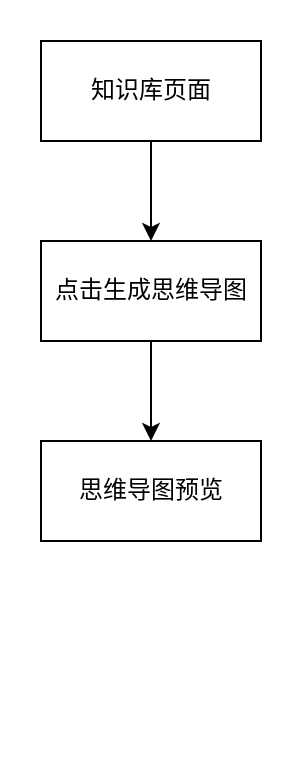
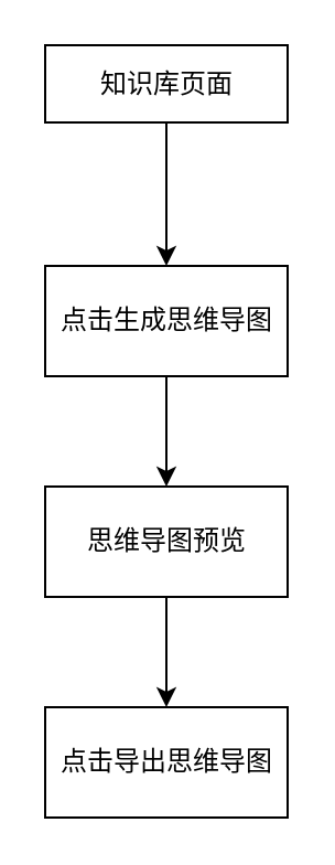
  <mxCell id="0" />
  <mxCell id="1" parent="0" />
  <mxCell id="2" style="edgeStyle=orthogonalEdgeStyle;rounded=0;orthogonalLoop=1;jettySize=auto;html=1;entryX=0.5;entryY=0;entryDx=0;entryDy=0;" edge="1" parent="1" source="3" target="5"><mxGeometry relative="1" as="geometry" /></mxCell>
- <mxCell id="3" value="知识库页面" style="html=1;" vertex="1" parent="1"><mxGeometry x="20" y="20" width="110" height="50" as="geometry" /></mxCell>
+ <mxCell id="3" value="知识库页面" style="html=1;" vertex="1" parent="1"><mxGeometry x="20" y="20" width="110" height="35" as="geometry" /></mxCell>
  <mxCell id="4" style="edgeStyle=orthogonalEdgeStyle;rounded=0;orthogonalLoop=1;jettySize=auto;html=1;" edge="1" parent="1" source="5" target="7"><mxGeometry relative="1" as="geometry" /></mxCell>
  <mxCell id="5" value="点击生成思维导图" style="html=1;" vertex="1" parent="1"><mxGeometry x="20" y="120" width="110" height="50" as="geometry" /></mxCell>
+ <mxCell id="6" style="edgeStyle=orthogonalEdgeStyle;rounded=0;orthogonalLoop=1;jettySize=auto;html=1;" edge="1" parent="1" source="7" target="8"><mxGeometry relative="1" as="geometry" /></mxCell>
  <mxCell id="7" value="思维导图预览" style="html=1;" vertex="1" parent="1"><mxGeometry x="20" y="220" width="110" height="50" as="geometry" /></mxCell>
+ <mxCell id="8" value="点击导出思维导图" style="html=1;" vertex="1" parent="1"><mxGeometry x="20" y="320" width="110" height="50" as="geometry" /></mxCell>
